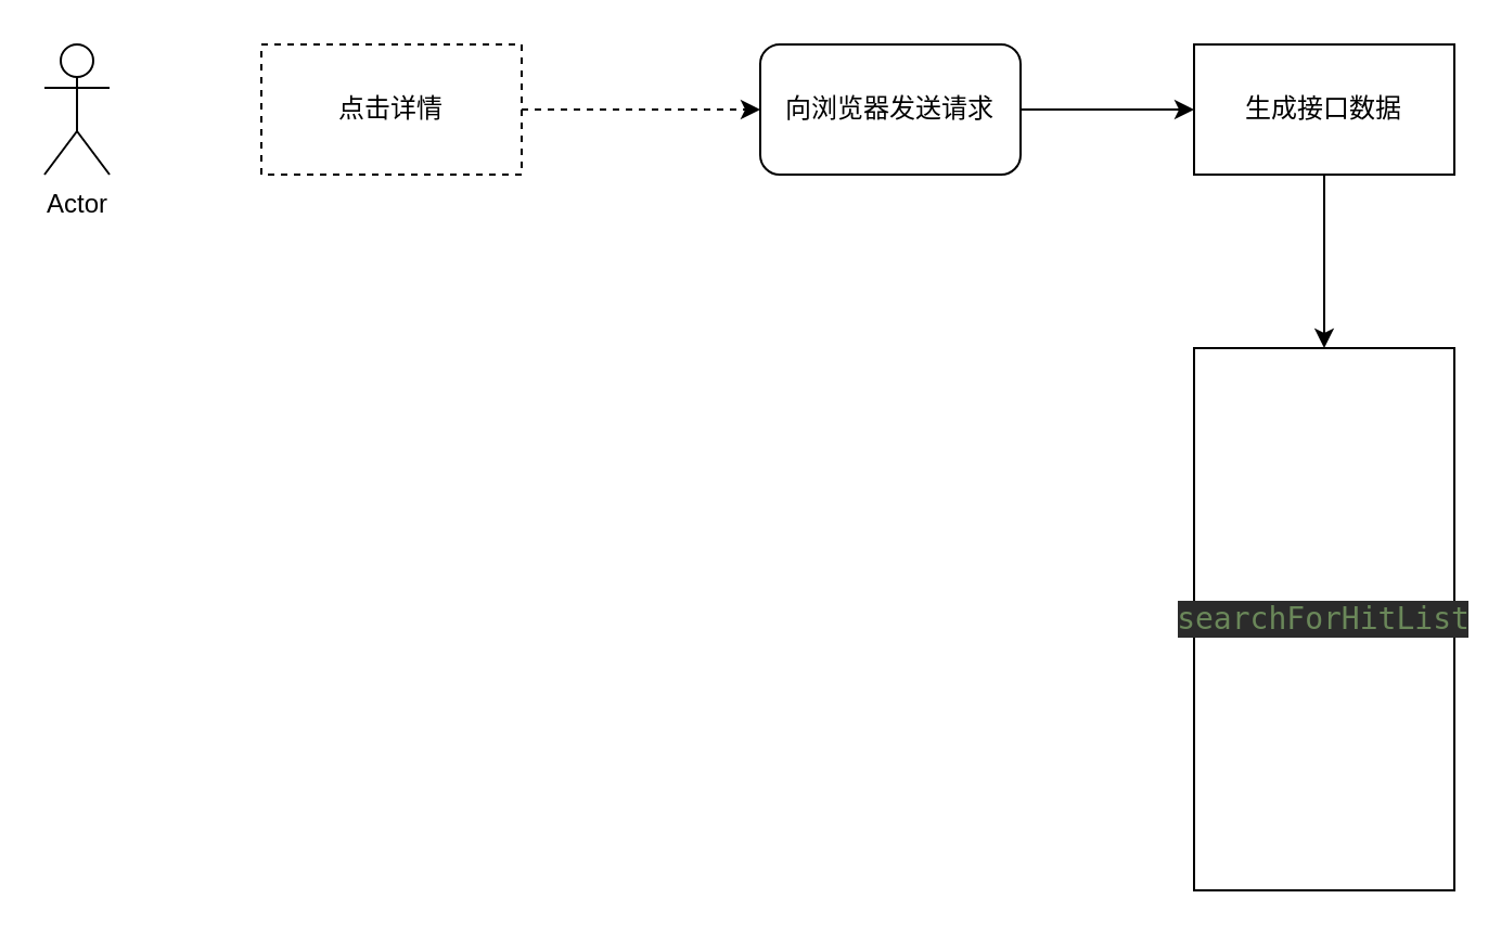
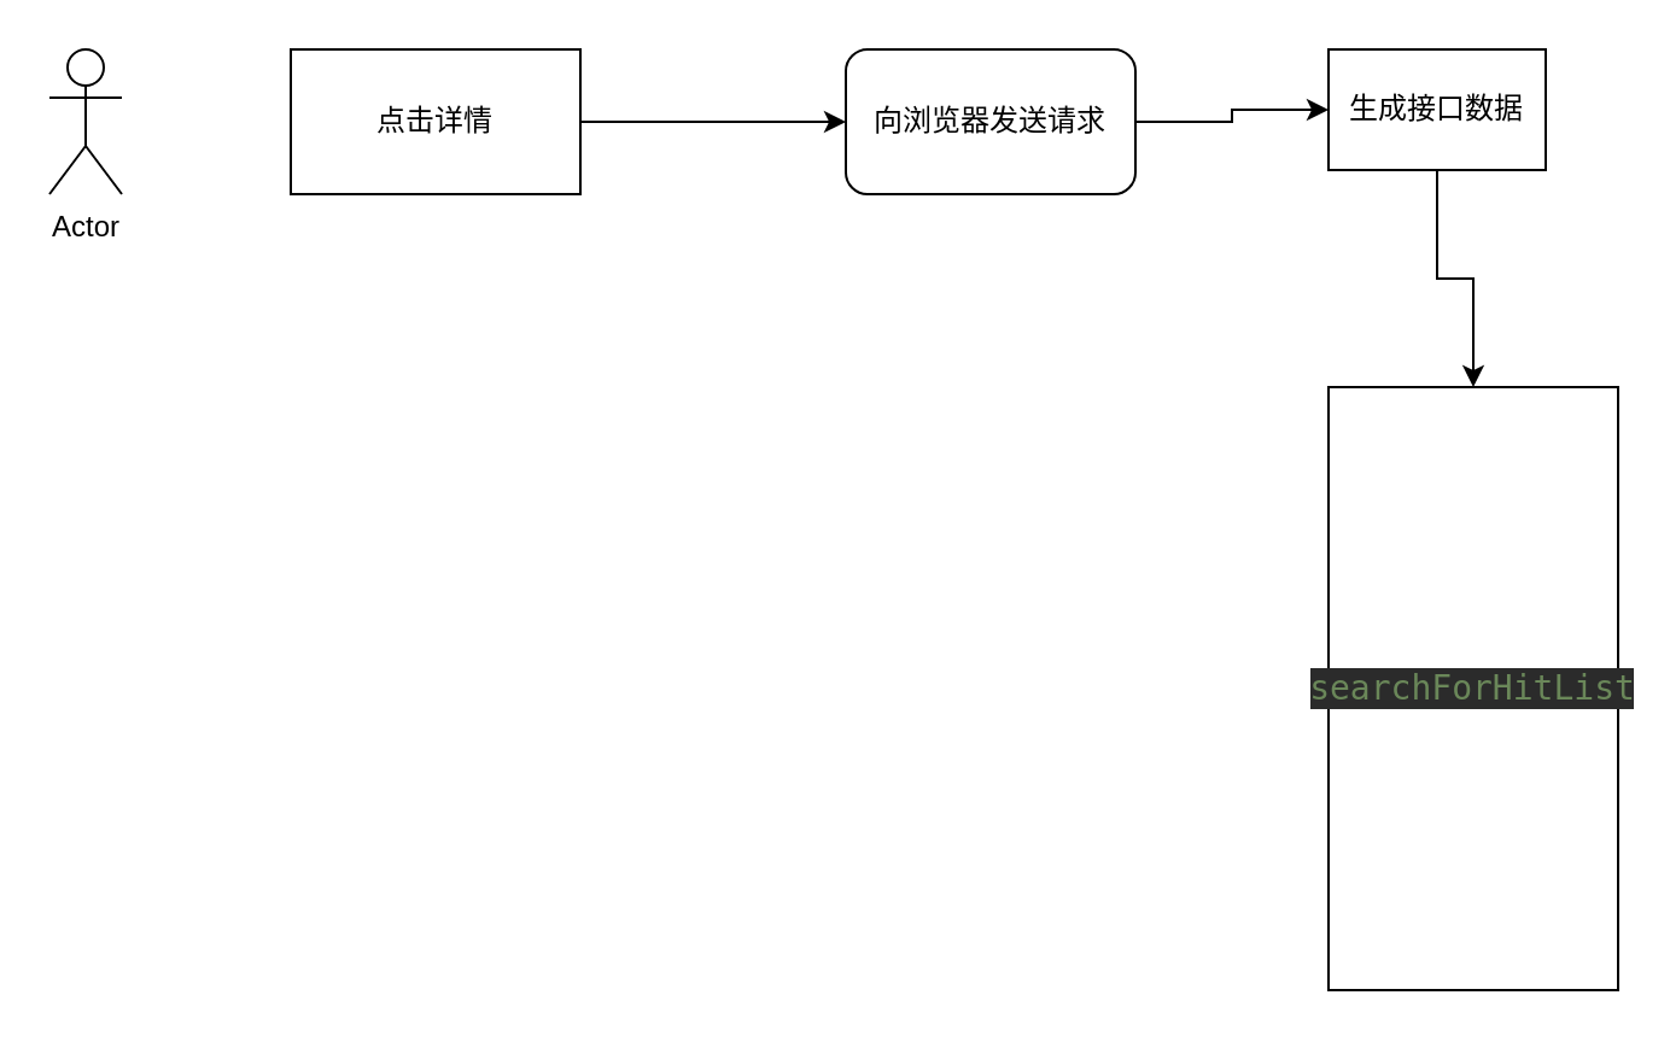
  <mxCell id="0" />
  <mxCell id="1" parent="0" />
  <mxCell id="2" value="Actor" style="shape=umlActor;verticalLabelPosition=bottom;verticalAlign=top;html=1;outlineConnect=0;" vertex="1" parent="1"><mxGeometry x="20" y="20" width="30" height="60" as="geometry" /></mxCell>
- <mxCell id="3" value="" style="edgeStyle=orthogonalEdgeStyle;rounded=0;orthogonalLoop=1;jettySize=auto;html=1;dashed=1;" edge="1" parent="1" source="4" target="6"><mxGeometry relative="1" as="geometry" /></mxCell>
- <mxCell id="4" value="点击详情" style="rounded=0;whiteSpace=wrap;html=1;dashed=1;" vertex="1" parent="1"><mxGeometry x="120" y="20" width="120" height="60" as="geometry" /></mxCell>
+ <mxCell id="3" value="" style="edgeStyle=orthogonalEdgeStyle;rounded=0;orthogonalLoop=1;jettySize=auto;html=1;" edge="1" parent="1" source="4" target="6"><mxGeometry relative="1" as="geometry" /></mxCell>
+ <mxCell id="4" value="点击详情" style="rounded=0;whiteSpace=wrap;html=1;" vertex="1" parent="1"><mxGeometry x="120" y="20" width="120" height="60" as="geometry" /></mxCell>
  <mxCell id="5" value="" style="edgeStyle=orthogonalEdgeStyle;rounded=0;orthogonalLoop=1;jettySize=auto;html=1;" edge="1" parent="1" source="6" target="8"><mxGeometry relative="1" as="geometry" /></mxCell>
  <mxCell id="6" value="向浏览器发送请求" style="whiteSpace=wrap;html=1;rounded=1;" vertex="1" parent="1"><mxGeometry x="350" y="20" width="120" height="60" as="geometry" /></mxCell>
  <mxCell id="7" value="" style="edgeStyle=orthogonalEdgeStyle;rounded=0;orthogonalLoop=1;jettySize=auto;html=1;" edge="1" parent="1" source="8" target="9"><mxGeometry relative="1" as="geometry" /></mxCell>
- <mxCell id="8" value="生成接口数据" style="whiteSpace=wrap;html=1;rounded=0;" vertex="1" parent="1"><mxGeometry x="550" y="20" width="120" height="60" as="geometry" /></mxCell>
+ <mxCell id="8" value="生成接口数据" style="whiteSpace=wrap;html=1;rounded=0;" vertex="1" parent="1"><mxGeometry x="550" y="20" width="90" height="50" as="geometry" /></mxCell>
  <mxCell id="9" value="&lt;div style=&quot;background-color:#2b2b2b;color:#a9b7c6;font-family:'JetBrains Mono',monospace;font-size:10.5pt;white-space:pre;&quot;&gt;&lt;span style=&quot;color:#6a8759;&quot;&gt;searchForHitList&lt;/span&gt;&lt;/div&gt;" style="whiteSpace=wrap;html=1;rounded=0;" vertex="1" parent="1"><mxGeometry x="550" y="160" width="120" height="250" as="geometry" /></mxCell>
